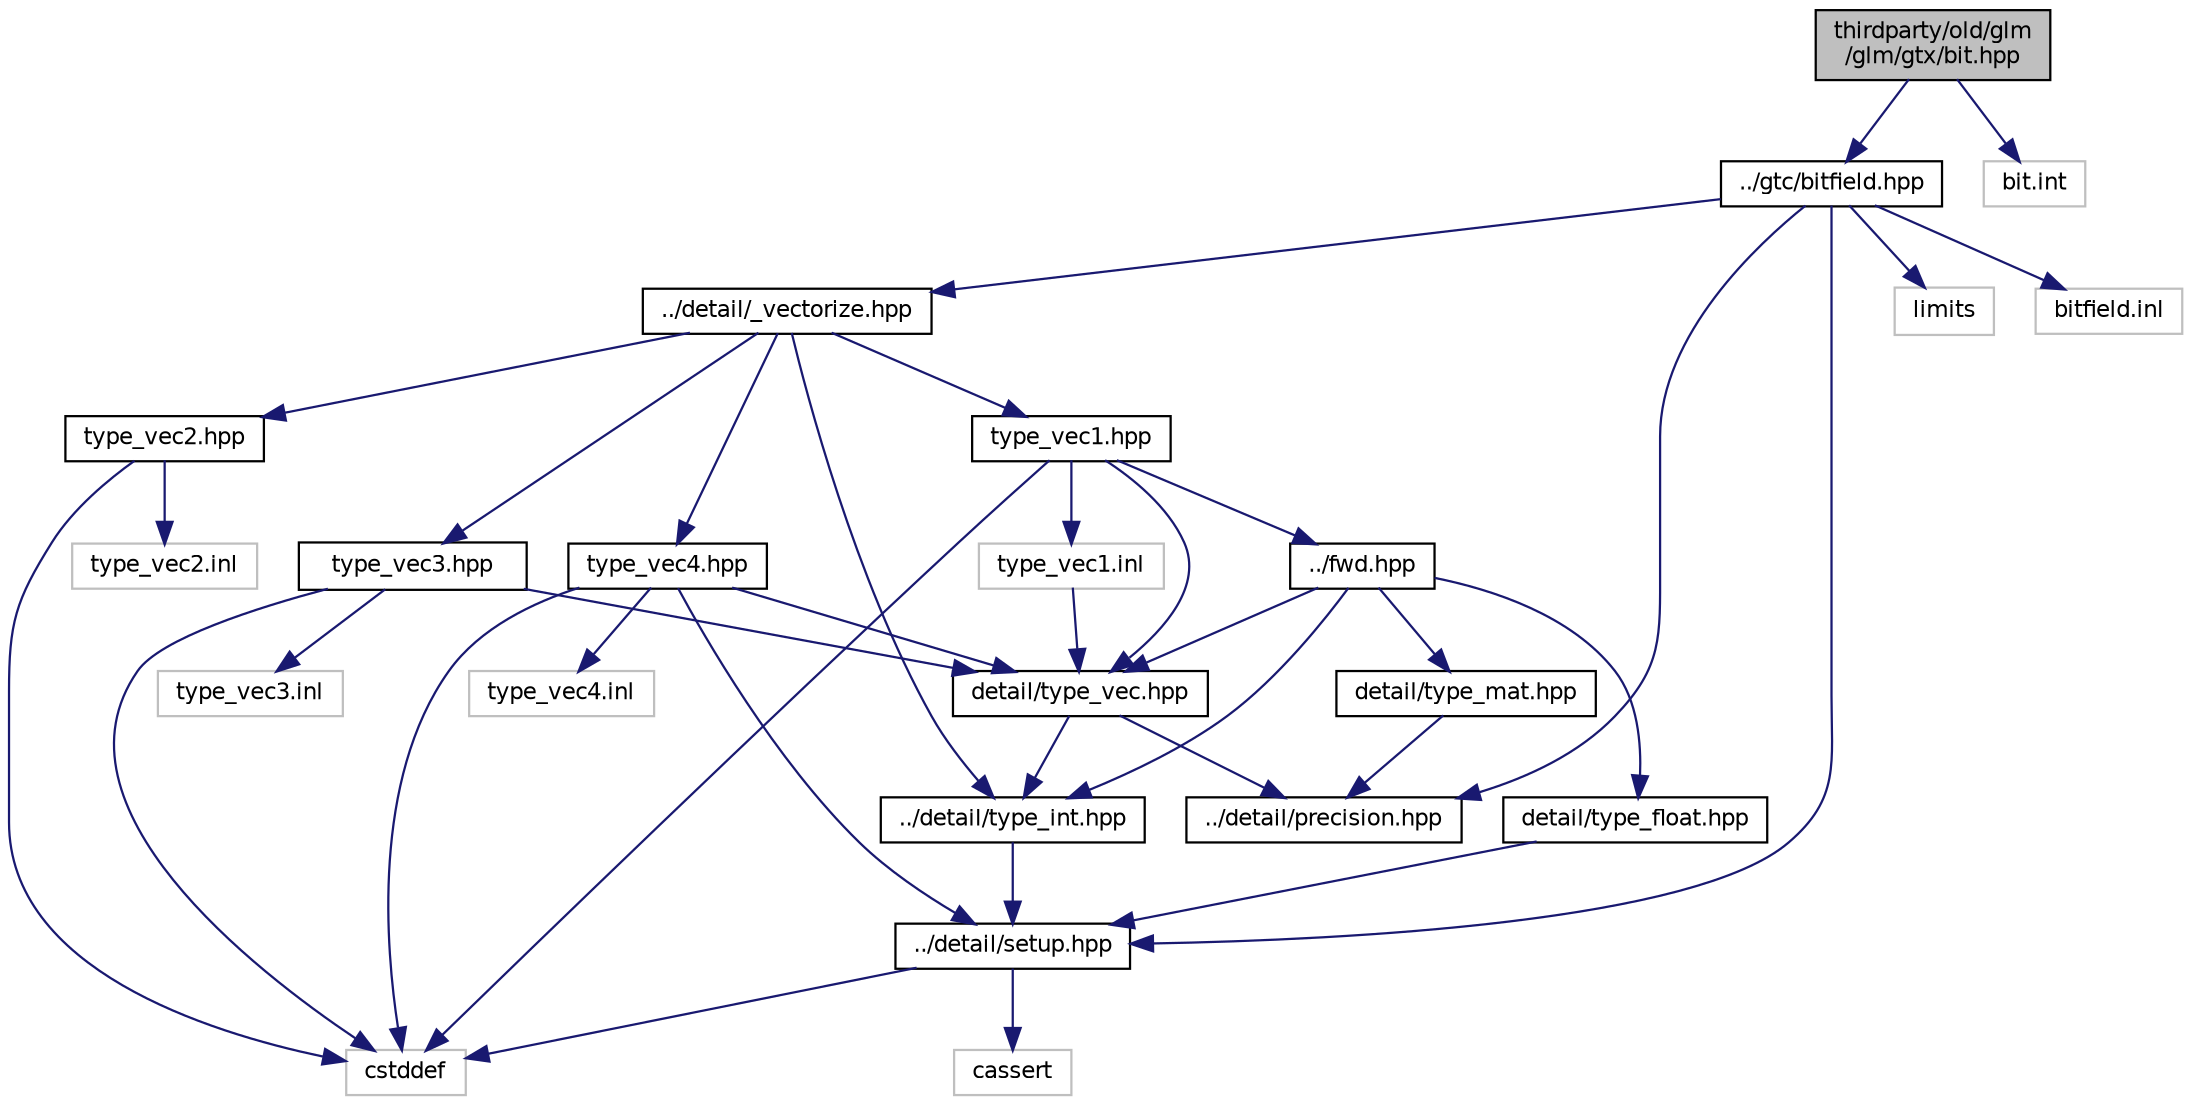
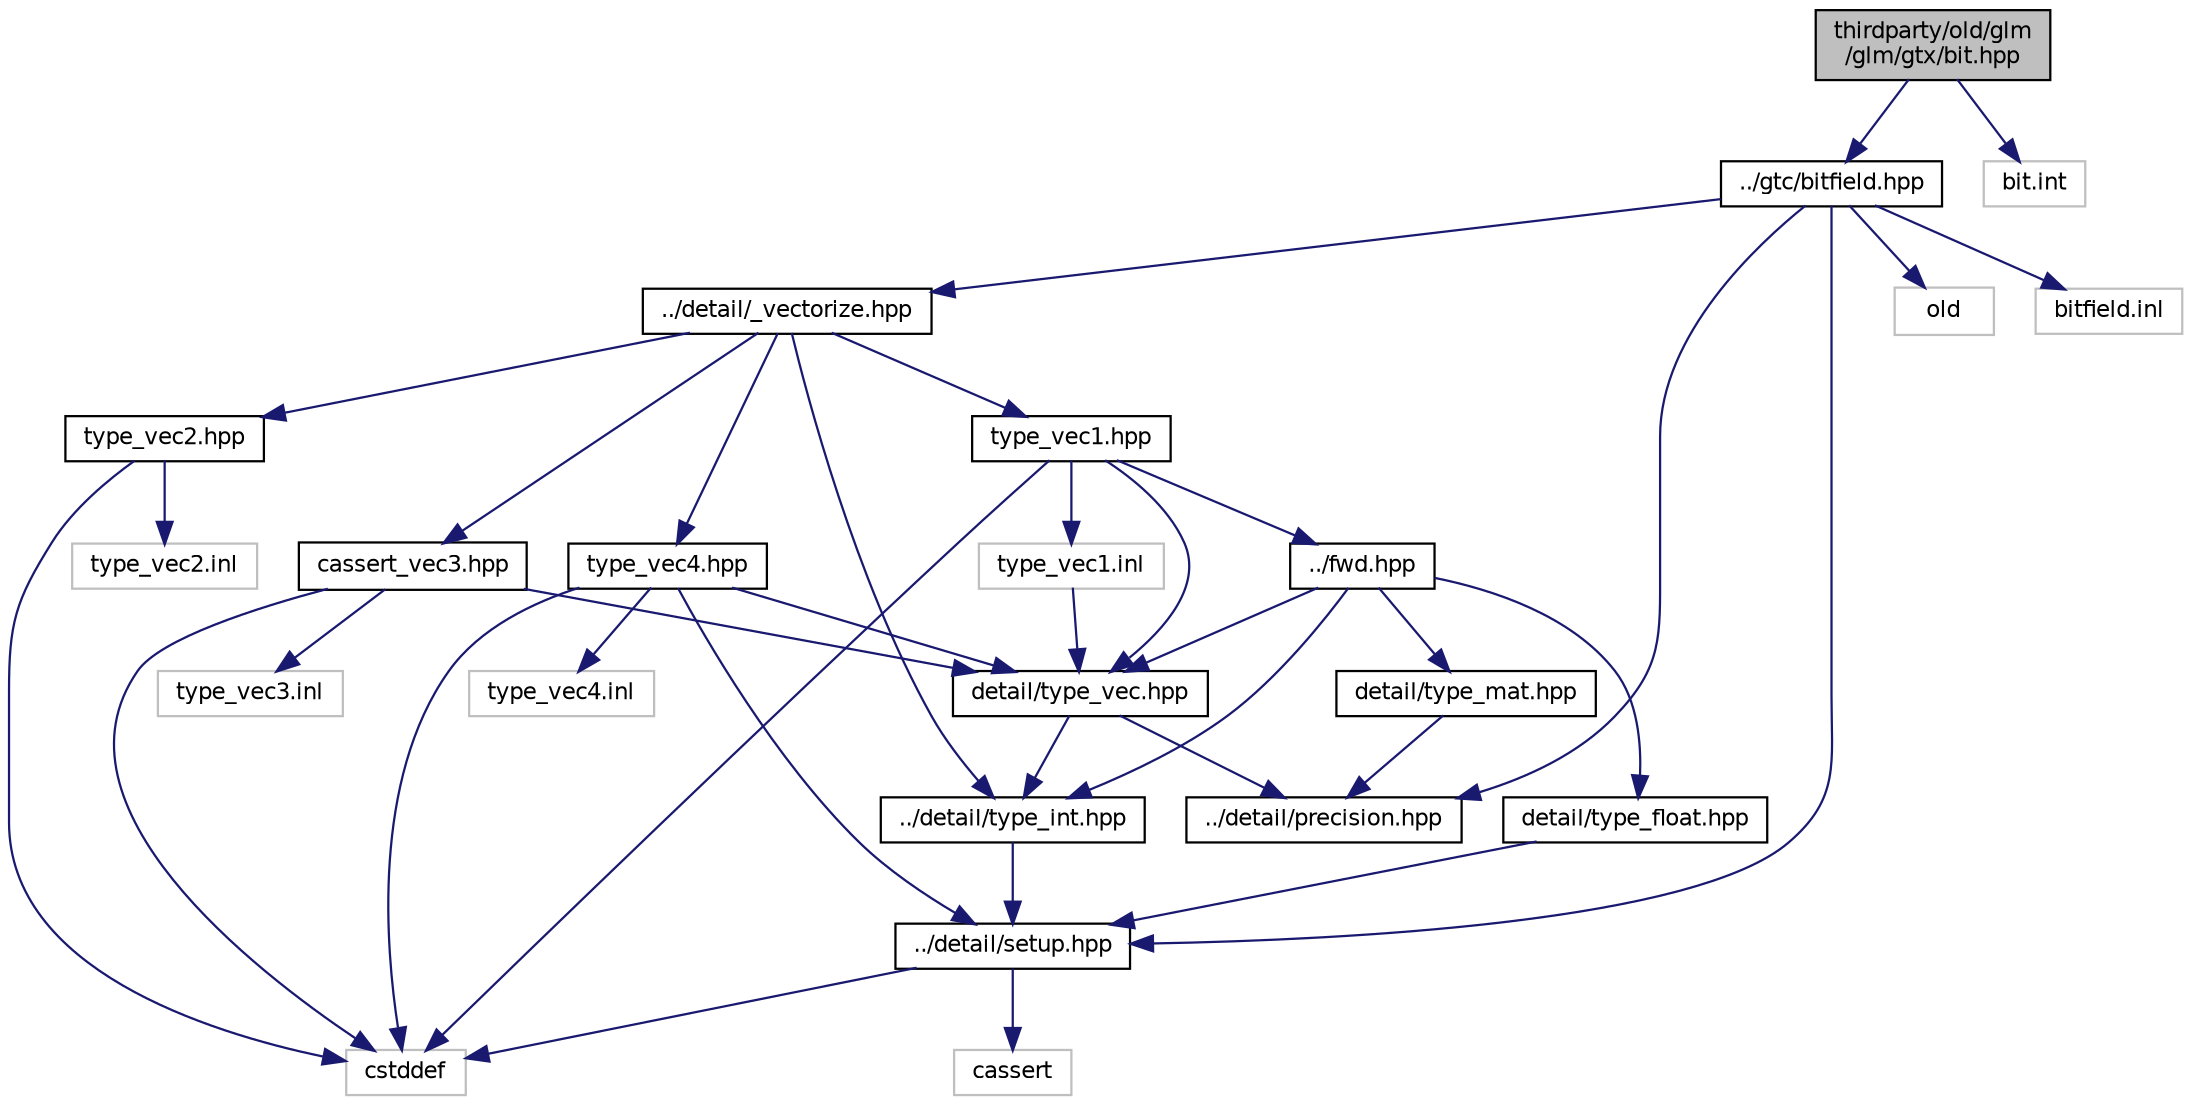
  digraph {
    node [color=black fillcolor=white fontname=Helvetica fontsize=10 shape=record style=filled]
    edge [color=midnightblue fontname=Helvetica fontsize=10 labelfontname=Helvetica labelfontsize=10 style=solid]
    n1 [fillcolor=grey75 fontcolor=black height=0.2 label="thirdparty/old/glm\l/glm/gtx/bit.hpp" width=0.4]
    n2 [height=0.2 label="../gtc/bitfield.hpp" width=0.4]
    n3 [color=grey75 height=0.2 label="bit.int" width=0.4]
    n4 [height=0.2 label="../detail/setup.hpp" width=0.4]
    n5 [height=0.2 label="../detail/precision.hpp" width=0.4]
    n6 [height=0.2 label="../detail/_vectorize.hpp" width=0.4]
-   n7 [color=grey75 height=0.2 label=limits width=0.4]
+   n7 [color=grey75 height=0.2 label=old width=0.4]
    n8 [color=grey75 height=0.2 label="bitfield.inl" width=0.4]
    n9 [color=grey75 height=0.2 label=cassert width=0.4]
    n10 [color=grey75 height=0.2 label=cstddef width=0.4]
    n11 [height=0.2 label="../detail/type_int.hpp" width=0.4]
    n12 [height=0.2 label="type_vec1.hpp" width=0.4]
    n13 [height=0.2 label="type_vec2.hpp" width=0.4]
-   n14 [height=0.2 label="type_vec3.hpp" width=0.4]
+   n14 [height=0.2 label="cassert_vec3.hpp" width=0.4]
    n15 [height=0.2 label="type_vec4.hpp" width=0.4]
    n16 [height=0.2 label="../fwd.hpp" width=0.4]
    n17 [height=0.2 label="detail/type_vec.hpp" width=0.4]
    n18 [color=grey75 height=0.2 label="type_vec1.inl" width=0.4]
    n19 [color=grey75 height=0.2 label="type_vec2.inl" width=0.4]
    n20 [color=grey75 height=0.2 label="type_vec3.inl" width=0.4]
    n21 [color=grey75 height=0.2 label="type_vec4.inl" width=0.4]
    n22 [height=0.2 label="detail/type_float.hpp" width=0.4]
    n23 [height=0.2 label="detail/type_mat.hpp" width=0.4]
    n1 -> n2
    n1 -> n3
    n2 -> n4
    n2 -> n5
    n2 -> n6
    n2 -> n7
    n2 -> n8
    n4 -> n9
    n4 -> n10
    n6 -> n11
    n6 -> n12
    n6 -> n13
    n6 -> n14
    n6 -> n15
    n11 -> n4
    n12 -> n10
    n12 -> n16
    n12 -> n17
    n12 -> n18
    n13 -> n10
    n13 -> n19
    n14 -> n10
    n14 -> n17
    n14 -> n20
    n15 -> n4
    n15 -> n10
    n15 -> n17
    n15 -> n21
    n16 -> n11
    n16 -> n17
    n16 -> n22
    n16 -> n23
    n17 -> n5
    n17 -> n11
    n18 -> n17
    n22 -> n4
    n23 -> n5
  }
